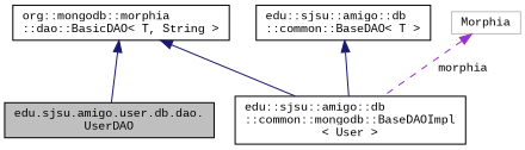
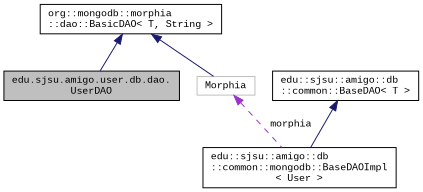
  digraph {
    fontname="Liberation Mono"
    rankdir=TB
    node [color=black fillcolor=white fontname="Liberation Mono" fontsize=10 shape=record style=filled]
    edge [color=midnightblue dir=back fontname="Liberation Mono" fontsize=10 labelfontname=Helvetica labelfontsize=10 style=solid]
    n1 [fillcolor=grey75 fontcolor=black height=0.2 label="edu.sjsu.amigo.user.db.dao.\lUserDAO" width=0.4]
    n2 [height=0.2 label="edu::sjsu::amigo::db\l::common::mongodb::BaseDAOImpl\l\< User \>" width=0.4]
    n3 [height=0.2 label="org::mongodb::morphia\l::dao::BasicDAO\< T, String \>" width=0.4]
    n4 [height=0.2 label="edu::sjsu::amigo::db\l::common::BaseDAO\< T \>" width=0.4]
    n5 [color=grey75 height=0.2 label=Morphia width=0.4]
    n3 -> n1
-   n3 -> n2
+   n3 -> n5
    n4 -> n2
    n5 -> n2 [color=darkorchid3 label=" morphia" style=dashed]
  }
